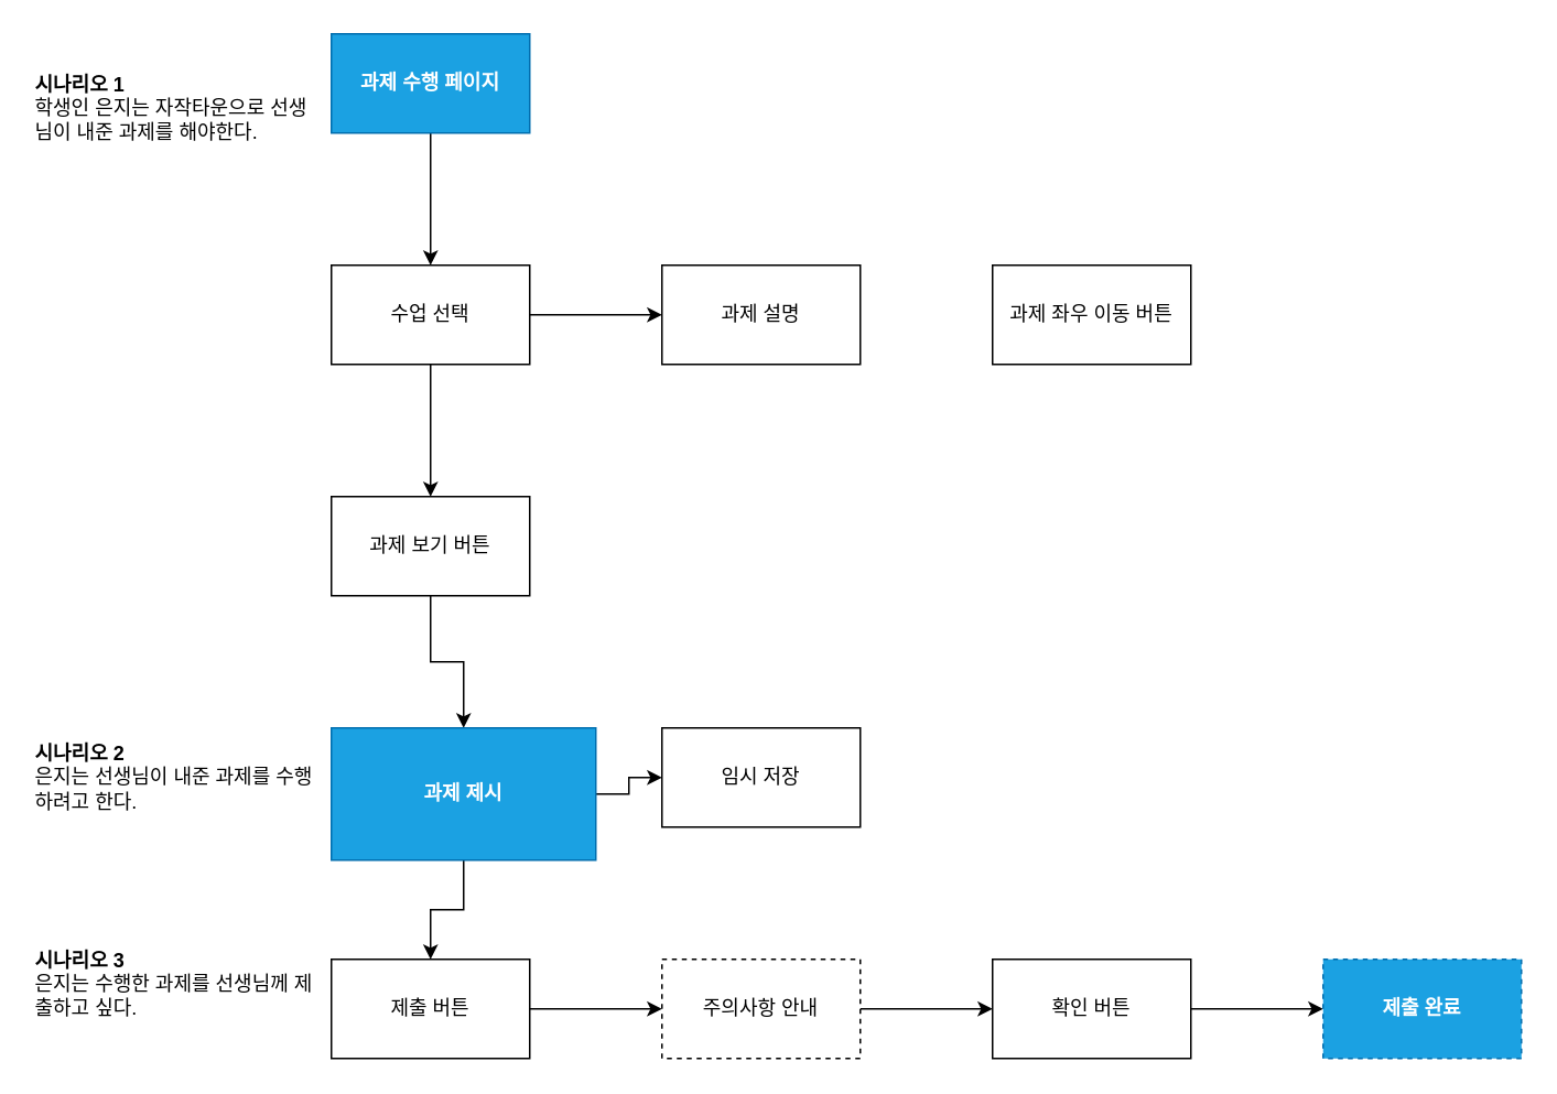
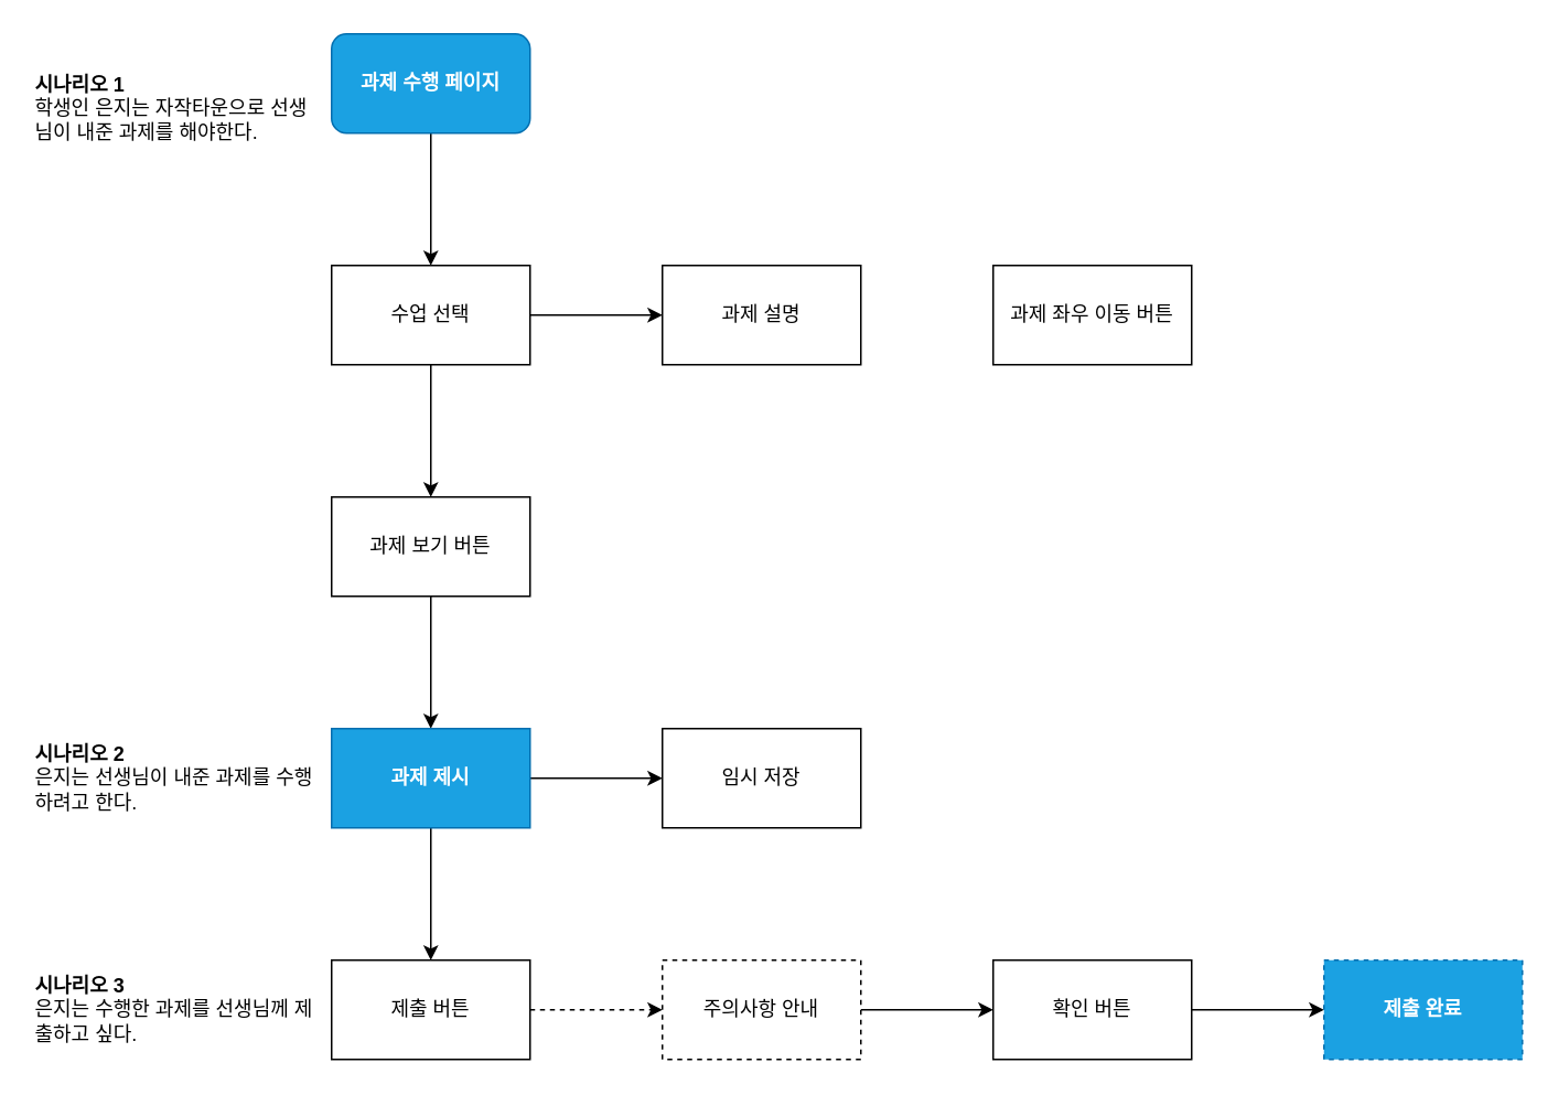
  <mxCell id="0" />
  <mxCell id="1" parent="0" />
  <mxCell id="2" value="" style="edgeStyle=orthogonalEdgeStyle;rounded=0;orthogonalLoop=1;jettySize=auto;html=1;fontColor=#FFFFFF;" edge="1" parent="1" source="3" target="6"><mxGeometry relative="1" as="geometry" /></mxCell>
- <mxCell id="3" value="&lt;b&gt;&lt;font color=&quot;#ffffff&quot;&gt;과제 수행 페이지&lt;/font&gt;&lt;/b&gt;" style="rounded=0;whiteSpace=wrap;html=1;fillColor=#1ba1e2;strokeColor=#006EAF;fontColor=#ffffff;" vertex="1" parent="1"><mxGeometry x="200" y="20" width="120" height="60" as="geometry" /></mxCell>
+ <mxCell id="3" value="&lt;b&gt;&lt;font color=&quot;#ffffff&quot;&gt;과제 수행 페이지&lt;/font&gt;&lt;/b&gt;" style="whiteSpace=wrap;html=1;fillColor=#1ba1e2;strokeColor=#006EAF;fontColor=#ffffff;rounded=1;" vertex="1" parent="1"><mxGeometry x="200" y="20" width="120" height="60" as="geometry" /></mxCell>
  <mxCell id="4" value="" style="edgeStyle=orthogonalEdgeStyle;rounded=0;orthogonalLoop=1;jettySize=auto;html=1;fontColor=#FFFFFF;" edge="1" parent="1" source="6" target="7"><mxGeometry relative="1" as="geometry" /></mxCell>
  <mxCell id="5" value="" style="edgeStyle=orthogonalEdgeStyle;rounded=0;orthogonalLoop=1;jettySize=auto;html=1;" edge="1" parent="1" source="6" target="10"><mxGeometry relative="1" as="geometry" /></mxCell>
  <mxCell id="6" value="수업 선택" style="whiteSpace=wrap;html=1;rounded=0;" vertex="1" parent="1"><mxGeometry x="200" y="160" width="120" height="60" as="geometry" /></mxCell>
  <mxCell id="7" value="과제 설명" style="whiteSpace=wrap;html=1;rounded=0;" vertex="1" parent="1"><mxGeometry x="400" y="160" width="120" height="60" as="geometry" /></mxCell>
  <mxCell id="8" value="과제 좌우 이동 버튼" style="whiteSpace=wrap;html=1;rounded=0;" vertex="1" parent="1"><mxGeometry x="600" y="160" width="120" height="60" as="geometry" /></mxCell>
  <mxCell id="9" value="" style="edgeStyle=orthogonalEdgeStyle;rounded=0;orthogonalLoop=1;jettySize=auto;html=1;fontColor=#FFFFFF;" edge="1" parent="1" source="10" target="13"><mxGeometry relative="1" as="geometry" /></mxCell>
  <mxCell id="10" value="과제 보기 버튼" style="whiteSpace=wrap;html=1;rounded=0;" vertex="1" parent="1"><mxGeometry x="200" y="300" width="120" height="60" as="geometry" /></mxCell>
  <mxCell id="11" value="" style="edgeStyle=orthogonalEdgeStyle;rounded=0;orthogonalLoop=1;jettySize=auto;html=1;fontColor=#FFFFFF;" edge="1" parent="1" source="13" target="14"><mxGeometry relative="1" as="geometry" /></mxCell>
  <mxCell id="12" value="" style="edgeStyle=orthogonalEdgeStyle;rounded=0;orthogonalLoop=1;jettySize=auto;html=1;fontColor=#FFFFFF;" edge="1" parent="1" source="13" target="16"><mxGeometry relative="1" as="geometry" /></mxCell>
- <mxCell id="13" value="&lt;b&gt;과제 제시&lt;/b&gt;" style="whiteSpace=wrap;html=1;rounded=0;fillColor=#1ba1e2;fontColor=#ffffff;strokeColor=#006EAF;" vertex="1" parent="1"><mxGeometry x="200" y="440" width="160" height="80" as="geometry" /></mxCell>
+ <mxCell id="13" value="&lt;b&gt;과제 제시&lt;/b&gt;" style="whiteSpace=wrap;html=1;rounded=0;fillColor=#1ba1e2;fontColor=#ffffff;strokeColor=#006EAF;" vertex="1" parent="1"><mxGeometry x="200" y="440" width="120" height="60" as="geometry" /></mxCell>
  <mxCell id="14" value="임시 저장" style="whiteSpace=wrap;html=1;rounded=0;" vertex="1" parent="1"><mxGeometry x="400" y="440" width="120" height="60" as="geometry" /></mxCell>
- <mxCell id="15" value="" style="edgeStyle=orthogonalEdgeStyle;rounded=0;orthogonalLoop=1;jettySize=auto;html=1;fontColor=#FFFFFF;" edge="1" parent="1" source="16" target="18"><mxGeometry relative="1" as="geometry" /></mxCell>
+ <mxCell id="15" value="" style="edgeStyle=orthogonalEdgeStyle;rounded=0;orthogonalLoop=1;jettySize=auto;html=1;fontColor=#FFFFFF;dashed=1;" edge="1" parent="1" source="16" target="18"><mxGeometry relative="1" as="geometry" /></mxCell>
  <mxCell id="16" value="제출 버튼" style="whiteSpace=wrap;html=1;rounded=0;" vertex="1" parent="1"><mxGeometry x="200" y="580" width="120" height="60" as="geometry" /></mxCell>
  <mxCell id="17" value="" style="edgeStyle=orthogonalEdgeStyle;rounded=0;orthogonalLoop=1;jettySize=auto;html=1;fontColor=#FFFFFF;" edge="1" parent="1" source="18" target="20"><mxGeometry relative="1" as="geometry" /></mxCell>
  <mxCell id="18" value="주의사항 안내" style="whiteSpace=wrap;html=1;rounded=0;dashed=1;" vertex="1" parent="1"><mxGeometry x="400" y="580" width="120" height="60" as="geometry" /></mxCell>
  <mxCell id="19" value="" style="edgeStyle=orthogonalEdgeStyle;rounded=0;orthogonalLoop=1;jettySize=auto;html=1;fontColor=#FFFFFF;" edge="1" parent="1" source="20" target="21"><mxGeometry relative="1" as="geometry" /></mxCell>
  <mxCell id="20" value="확인 버튼" style="whiteSpace=wrap;html=1;rounded=0;" vertex="1" parent="1"><mxGeometry x="600" y="580" width="120" height="60" as="geometry" /></mxCell>
  <mxCell id="21" value="&lt;b&gt;제출 완료&lt;/b&gt;" style="whiteSpace=wrap;html=1;rounded=0;fillColor=#1ba1e2;fontColor=#ffffff;strokeColor=#006EAF;dashed=1;" vertex="1" parent="1"><mxGeometry x="800" y="580" width="120" height="60" as="geometry" /></mxCell>
  <mxCell id="22" value="&lt;div style=&quot;text-align: left&quot;&gt;&lt;span style=&quot;color: rgb(0 , 0 , 0)&quot;&gt;&lt;b&gt;시나리오 1&lt;/b&gt;&lt;/span&gt;&lt;/div&gt;&lt;font color=&quot;#000000&quot;&gt;&lt;div style=&quot;text-align: left&quot;&gt;&lt;span&gt;학생인 은지는 자작타운으로 선생님이 내준 과제를 해야한다.&lt;/span&gt;&lt;/div&gt;&lt;/font&gt;" style="text;html=1;strokeColor=none;fillColor=none;align=center;verticalAlign=middle;whiteSpace=wrap;rounded=0;fontColor=#FFFFFF;" vertex="1" parent="1"><mxGeometry x="20" y="50" width="170" height="30" as="geometry" /></mxCell>
  <mxCell id="23" value="&lt;div style=&quot;text-align: left&quot;&gt;&lt;span style=&quot;color: rgb(0 , 0 , 0)&quot;&gt;&lt;b&gt;시나리오 2&lt;/b&gt;&lt;/span&gt;&lt;/div&gt;&lt;font color=&quot;#000000&quot;&gt;&lt;div style=&quot;text-align: left&quot;&gt;&lt;span&gt;은지는 선생님이 내준 과제를 수행하려고 한다.&lt;/span&gt;&lt;/div&gt;&lt;/font&gt;" style="text;html=1;strokeColor=none;fillColor=none;align=center;verticalAlign=middle;whiteSpace=wrap;rounded=0;fontColor=#FFFFFF;" vertex="1" parent="1"><mxGeometry x="20" y="455" width="170" height="30" as="geometry" /></mxCell>
- <mxCell id="24" value="&lt;div style=&quot;text-align: left&quot;&gt;&lt;span style=&quot;color: rgb(0 , 0 , 0)&quot;&gt;&lt;b&gt;시나리오 3&lt;/b&gt;&lt;/span&gt;&lt;/div&gt;&lt;font color=&quot;#000000&quot;&gt;&lt;div style=&quot;text-align: left&quot;&gt;&lt;span&gt;은지는 수행한 과제를 선생님께 제출하고 싶다.&lt;/span&gt;&lt;/div&gt;&lt;/font&gt;" style="text;html=1;strokeColor=none;fillColor=none;align=center;verticalAlign=middle;whiteSpace=wrap;rounded=0;fontColor=#FFFFFF;" vertex="1" parent="1"><mxGeometry x="20" y="580" width="170" height="30" as="geometry" /></mxCell>
+ <mxCell id="24" value="&lt;div style=&quot;text-align: left&quot;&gt;&lt;span style=&quot;color: rgb(0 , 0 , 0)&quot;&gt;&lt;b&gt;시나리오 3&lt;/b&gt;&lt;/span&gt;&lt;/div&gt;&lt;font color=&quot;#000000&quot;&gt;&lt;div style=&quot;text-align: left&quot;&gt;&lt;span&gt;은지는 수행한 과제를 선생님께 제출하고 싶다.&lt;/span&gt;&lt;/div&gt;&lt;/font&gt;" style="text;html=1;strokeColor=none;fillColor=none;align=center;verticalAlign=middle;whiteSpace=wrap;rounded=0;fontColor=#FFFFFF;" vertex="1" parent="1"><mxGeometry x="20" y="595" width="170" height="30" as="geometry" /></mxCell>
